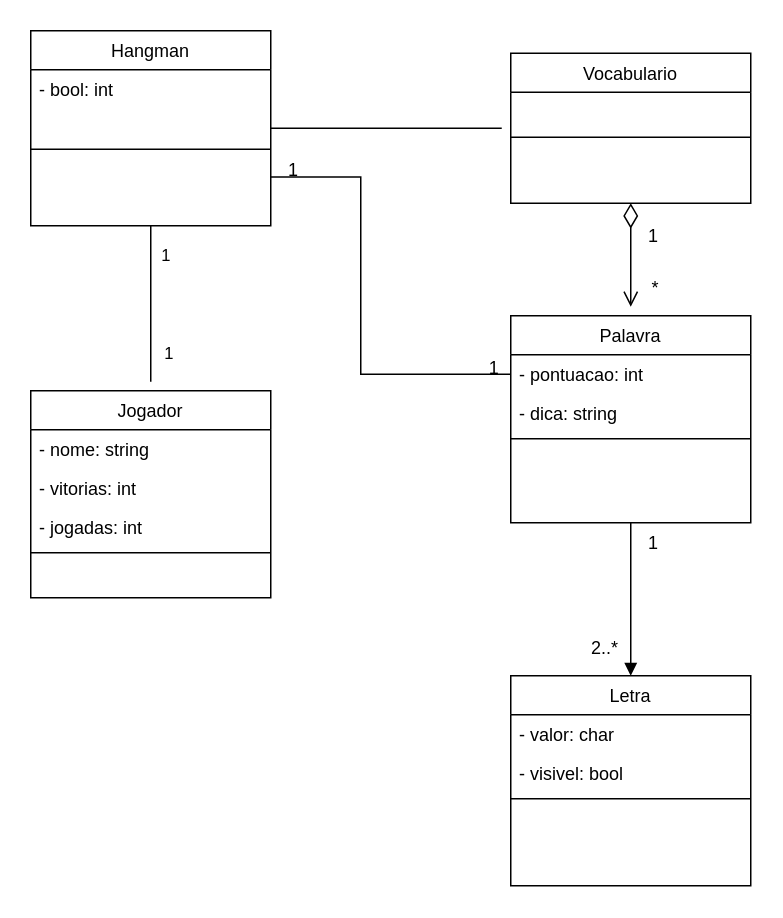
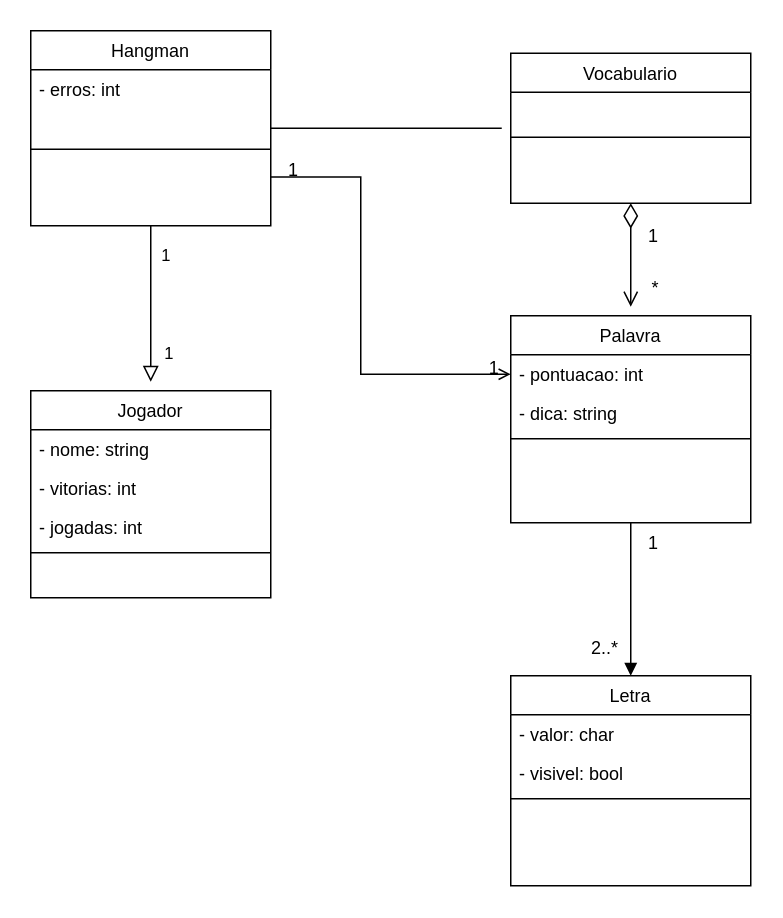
  <mxCell id="0" />
  <mxCell id="1" parent="0" />
  <mxCell id="2" value="Jogador" style="swimlane;fontStyle=0;align=center;verticalAlign=top;childLayout=stackLayout;horizontal=1;startSize=26;horizontalStack=0;resizeParent=1;resizeLast=0;collapsible=1;marginBottom=0;rounded=0;shadow=0;strokeWidth=1;" parent="1" vertex="1"><mxGeometry x="20" y="260" width="160" height="138" as="geometry"><mxRectangle x="230" y="140" width="160" height="26" as="alternateBounds" /></mxGeometry></mxCell>
  <mxCell id="3" value="- nome: string" style="text;align=left;verticalAlign=top;spacingLeft=4;spacingRight=4;overflow=hidden;rotatable=0;points=[[0,0.5],[1,0.5]];portConstraint=eastwest;" parent="2" vertex="1"><mxGeometry y="26" width="160" height="26" as="geometry" /></mxCell>
  <mxCell id="4" value="- vitorias: int" style="text;align=left;verticalAlign=top;spacingLeft=4;spacingRight=4;overflow=hidden;rotatable=0;points=[[0,0.5],[1,0.5]];portConstraint=eastwest;rounded=0;shadow=0;html=0;" parent="2" vertex="1"><mxGeometry y="52" width="160" height="26" as="geometry" /></mxCell>
  <mxCell id="5" value="- jogadas: int" style="text;align=left;verticalAlign=top;spacingLeft=4;spacingRight=4;overflow=hidden;rotatable=0;points=[[0,0.5],[1,0.5]];portConstraint=eastwest;rounded=0;shadow=0;html=0;" parent="2" vertex="1"><mxGeometry y="78" width="160" height="26" as="geometry" /></mxCell>
  <mxCell id="6" value="" style="line;html=1;strokeWidth=1;align=left;verticalAlign=middle;spacingTop=-1;spacingLeft=3;spacingRight=3;rotatable=0;labelPosition=right;points=[];portConstraint=eastwest;" parent="2" vertex="1"><mxGeometry y="104" width="160" height="8" as="geometry" /></mxCell>
  <mxCell id="7" value="Palavra" style="swimlane;fontStyle=0;align=center;verticalAlign=top;childLayout=stackLayout;horizontal=1;startSize=26;horizontalStack=0;resizeParent=1;resizeLast=0;collapsible=1;marginBottom=0;rounded=0;shadow=0;strokeWidth=1;" parent="1" vertex="1"><mxGeometry x="340" y="210" width="160" height="138" as="geometry"><mxRectangle x="130" y="380" width="160" height="26" as="alternateBounds" /></mxGeometry></mxCell>
  <mxCell id="8" value="- pontuacao: int" style="text;align=left;verticalAlign=top;spacingLeft=4;spacingRight=4;overflow=hidden;rotatable=0;points=[[0,0.5],[1,0.5]];portConstraint=eastwest;" parent="7" vertex="1"><mxGeometry y="26" width="160" height="26" as="geometry" /></mxCell>
  <mxCell id="9" value="- dica: string" style="text;align=left;verticalAlign=top;spacingLeft=4;spacingRight=4;overflow=hidden;rotatable=0;points=[[0,0.5],[1,0.5]];portConstraint=eastwest;" vertex="1" parent="7"><mxGeometry y="52" width="160" height="26" as="geometry" /></mxCell>
  <mxCell id="10" value="" style="line;html=1;strokeWidth=1;align=left;verticalAlign=middle;spacingTop=-1;spacingLeft=3;spacingRight=3;rotatable=0;labelPosition=right;points=[];portConstraint=eastwest;" parent="7" vertex="1"><mxGeometry y="78" width="160" height="8" as="geometry" /></mxCell>
  <mxCell id="11" value="Letra" style="swimlane;fontStyle=0;align=center;verticalAlign=top;childLayout=stackLayout;horizontal=1;startSize=26;horizontalStack=0;resizeParent=1;resizeLast=0;collapsible=1;marginBottom=0;rounded=0;shadow=0;strokeWidth=1;" parent="1" vertex="1"><mxGeometry x="340" y="450" width="160" height="140" as="geometry"><mxRectangle x="340" y="380" width="170" height="26" as="alternateBounds" /></mxGeometry></mxCell>
  <mxCell id="12" value="- valor: char" style="text;align=left;verticalAlign=top;spacingLeft=4;spacingRight=4;overflow=hidden;rotatable=0;points=[[0,0.5],[1,0.5]];portConstraint=eastwest;" parent="11" vertex="1"><mxGeometry y="26" width="160" height="26" as="geometry" /></mxCell>
  <mxCell id="13" value="- visivel: bool" style="text;align=left;verticalAlign=top;spacingLeft=4;spacingRight=4;overflow=hidden;rotatable=0;points=[[0,0.5],[1,0.5]];portConstraint=eastwest;" vertex="1" parent="11"><mxGeometry y="52" width="160" height="26" as="geometry" /></mxCell>
  <mxCell id="14" value="" style="line;html=1;strokeWidth=1;align=left;verticalAlign=middle;spacingTop=-1;spacingLeft=3;spacingRight=3;rotatable=0;labelPosition=right;points=[];portConstraint=eastwest;" parent="11" vertex="1"><mxGeometry y="78" width="160" height="8" as="geometry" /></mxCell>
- <mxCell id="15" value="1" style="edgeStyle=orthogonalEdgeStyle;rounded=0;orthogonalLoop=1;jettySize=auto;html=1;startArrow=none;startFill=0;startSize=14;endSize=8;targetPerimeterSpacing=6;strokeWidth=1;endArrow=none;endFill=0;" edge="1" parent="1" source="18" target="2"><mxGeometry x="-0.62" y="10" relative="1" as="geometry"><mxPoint x="119.5" y="175" as="sourcePoint" /><mxPoint x="119.5" y="254" as="targetPoint" /><mxPoint as="offset" /></mxGeometry></mxCell>
+ <mxCell id="15" value="1" style="edgeStyle=orthogonalEdgeStyle;rounded=0;orthogonalLoop=1;jettySize=auto;html=1;startArrow=none;startFill=0;startSize=14;endSize=8;targetPerimeterSpacing=6;strokeWidth=1;endArrow=block;endFill=0;" edge="1" parent="1" source="18" target="2"><mxGeometry x="-0.62" y="10" relative="1" as="geometry"><mxPoint x="119.5" y="175" as="sourcePoint" /><mxPoint x="119.5" y="254" as="targetPoint" /><mxPoint as="offset" /></mxGeometry></mxCell>
  <mxCell id="16" value="1" style="edgeLabel;html=1;align=center;verticalAlign=middle;resizable=0;points=[];" vertex="1" connectable="0" parent="15"><mxGeometry x="0.519" relative="1" as="geometry"><mxPoint x="11" y="5" as="offset" /></mxGeometry></mxCell>
  <mxCell id="17" style="edgeStyle=orthogonalEdgeStyle;rounded=0;orthogonalLoop=1;jettySize=auto;html=1;startArrow=none;startFill=0;endArrow=none;endFill=0;startSize=14;endSize=8;targetPerimeterSpacing=6;strokeWidth=1;" edge="1" parent="1" source="18" target="22"><mxGeometry relative="1" as="geometry" /></mxCell>
  <mxCell id="18" value="Hangman" style="swimlane;fontStyle=0;align=center;verticalAlign=top;childLayout=stackLayout;horizontal=1;startSize=26;horizontalStack=0;resizeParent=1;resizeLast=0;collapsible=1;marginBottom=0;rounded=0;shadow=0;strokeWidth=1;" parent="1" vertex="1"><mxGeometry x="20" y="20" width="160" height="130" as="geometry"><mxRectangle x="550" y="140" width="160" height="26" as="alternateBounds" /></mxGeometry></mxCell>
- <mxCell id="19" value="- bool: int" style="text;align=left;verticalAlign=top;spacingLeft=4;spacingRight=4;overflow=hidden;rotatable=0;points=[[0,0.5],[1,0.5]];portConstraint=eastwest;" parent="18" vertex="1"><mxGeometry y="26" width="160" height="26" as="geometry" /></mxCell>
+ <mxCell id="19" value="- erros: int" style="text;align=left;verticalAlign=top;spacingLeft=4;spacingRight=4;overflow=hidden;rotatable=0;points=[[0,0.5],[1,0.5]];portConstraint=eastwest;" parent="18" vertex="1"><mxGeometry y="26" width="160" height="26" as="geometry" /></mxCell>
  <mxCell id="20" style="text;align=left;verticalAlign=top;spacingLeft=4;spacingRight=4;overflow=hidden;rotatable=0;points=[[0,0.5],[1,0.5]];portConstraint=eastwest;" vertex="1" parent="18"><mxGeometry y="52" width="160" height="26" as="geometry" /></mxCell>
  <mxCell id="21" value="" style="line;html=1;strokeWidth=1;align=left;verticalAlign=middle;spacingTop=-1;spacingLeft=3;spacingRight=3;rotatable=0;labelPosition=right;points=[];portConstraint=eastwest;" parent="18" vertex="1"><mxGeometry y="78" width="160" height="2" as="geometry" /></mxCell>
  <mxCell id="22" value="Vocabulario" style="swimlane;fontStyle=0;align=center;verticalAlign=top;childLayout=stackLayout;horizontal=1;startSize=26;horizontalStack=0;resizeParent=1;resizeLast=0;collapsible=1;marginBottom=0;rounded=0;shadow=0;strokeWidth=1;" vertex="1" parent="1"><mxGeometry x="340" y="35" width="160" height="100" as="geometry"><mxRectangle x="340" y="380" width="170" height="26" as="alternateBounds" /></mxGeometry></mxCell>
  <mxCell id="23" value=" " style="text;align=left;verticalAlign=top;spacingLeft=4;spacingRight=4;overflow=hidden;rotatable=0;points=[[0,0.5],[1,0.5]];portConstraint=eastwest;" vertex="1" parent="22"><mxGeometry y="26" width="160" height="26" as="geometry" /></mxCell>
  <mxCell id="24" value="" style="line;html=1;strokeWidth=1;align=left;verticalAlign=middle;spacingTop=-1;spacingLeft=3;spacingRight=3;rotatable=0;labelPosition=right;points=[];portConstraint=eastwest;" vertex="1" parent="22"><mxGeometry y="52" width="160" height="8" as="geometry" /></mxCell>
  <mxCell id="25" style="text;align=left;verticalAlign=top;spacingLeft=4;spacingRight=4;overflow=hidden;rotatable=0;points=[[0,0.5],[1,0.5]];portConstraint=eastwest;" vertex="1" parent="22"><mxGeometry y="60" width="160" height="26" as="geometry" /></mxCell>
  <mxCell id="26" value="" style="endArrow=block;shadow=0;strokeWidth=1;rounded=0;endFill=1;edgeStyle=elbowEdgeStyle;elbow=vertical;" edge="1" parent="1" source="7" target="11"><mxGeometry x="0.5" y="41" relative="1" as="geometry"><mxPoint x="520" y="148" as="sourcePoint" /><mxPoint x="610" y="198" as="targetPoint" /><mxPoint x="-40" y="32" as="offset" /><Array as="points"><mxPoint x="420" y="400" /></Array></mxGeometry></mxCell>
  <mxCell id="27" value="1" style="resizable=0;align=left;verticalAlign=bottom;labelBackgroundColor=none;fontSize=12;" connectable="0" vertex="1" parent="26"><mxGeometry x="-1" relative="1" as="geometry"><mxPoint x="10" y="22" as="offset" /></mxGeometry></mxCell>
  <mxCell id="28" value="2..*" style="resizable=0;align=right;verticalAlign=bottom;labelBackgroundColor=none;fontSize=12;" connectable="0" vertex="1" parent="26"><mxGeometry x="1" relative="1" as="geometry"><mxPoint x="-7" y="-10" as="offset" /></mxGeometry></mxCell>
  <mxCell id="29" value="" style="endArrow=open;shadow=0;strokeWidth=1;rounded=0;endFill=1;edgeStyle=elbowEdgeStyle;elbow=vertical;startArrow=diamondThin;startFill=0;targetPerimeterSpacing=6;endSize=8;startSize=14;" edge="1" parent="1" source="22" target="7"><mxGeometry x="0.5" y="41" relative="1" as="geometry"><mxPoint x="590" y="128" as="sourcePoint" /><mxPoint x="770" y="128" as="targetPoint" /><mxPoint x="-40" y="32" as="offset" /></mxGeometry></mxCell>
  <mxCell id="30" value="1" style="resizable=0;align=left;verticalAlign=bottom;labelBackgroundColor=none;fontSize=12;" connectable="0" vertex="1" parent="29"><mxGeometry x="-1" relative="1" as="geometry"><mxPoint x="10" y="30" as="offset" /></mxGeometry></mxCell>
  <mxCell id="31" value="*" style="resizable=0;align=right;verticalAlign=bottom;labelBackgroundColor=none;fontSize=12;" connectable="0" vertex="1" parent="29"><mxGeometry x="1" relative="1" as="geometry"><mxPoint x="20" y="-4" as="offset" /></mxGeometry></mxCell>
- <mxCell id="32" value="" style="endArrow=none;shadow=0;strokeWidth=1;rounded=0;endFill=0;edgeStyle=elbowEdgeStyle;elbow=horizontal;entryX=0;entryY=0.5;entryDx=0;entryDy=0;exitX=1;exitY=0.75;exitDx=0;exitDy=0;" edge="1" parent="1" source="18" target="8"><mxGeometry x="0.5" y="41" relative="1" as="geometry"><mxPoint x="190" y="210" as="sourcePoint" /><mxPoint x="300" y="210" as="targetPoint" /><mxPoint x="-40" y="32" as="offset" /><Array as="points"><mxPoint x="240" y="210" /></Array></mxGeometry></mxCell>
+ <mxCell id="32" value="" style="endArrow=open;shadow=0;strokeWidth=1;rounded=0;endFill=0;edgeStyle=elbowEdgeStyle;elbow=horizontal;entryX=0;entryY=0.5;entryDx=0;entryDy=0;exitX=1;exitY=0.75;exitDx=0;exitDy=0;" edge="1" parent="1" source="18" target="8"><mxGeometry x="0.5" y="41" relative="1" as="geometry"><mxPoint x="190" y="210" as="sourcePoint" /><mxPoint x="300" y="210" as="targetPoint" /><mxPoint x="-40" y="32" as="offset" /><Array as="points"><mxPoint x="240" y="210" /></Array></mxGeometry></mxCell>
  <mxCell id="33" value="1" style="resizable=0;align=left;verticalAlign=bottom;labelBackgroundColor=none;fontSize=12;" connectable="0" vertex="1" parent="32"><mxGeometry x="-1" relative="1" as="geometry"><mxPoint x="10" y="4" as="offset" /></mxGeometry></mxCell>
  <mxCell id="34" value="1" style="resizable=0;align=right;verticalAlign=bottom;labelBackgroundColor=none;fontSize=12;" connectable="0" vertex="1" parent="32"><mxGeometry x="1" relative="1" as="geometry"><mxPoint x="-7" y="4" as="offset" /></mxGeometry></mxCell>
